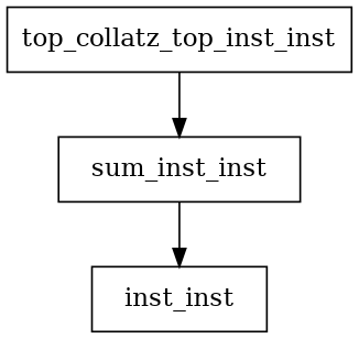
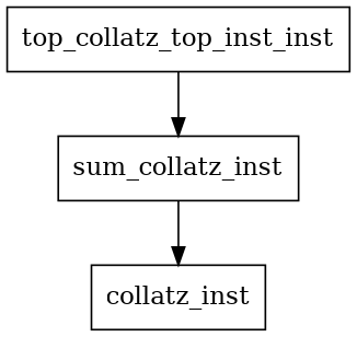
  digraph {
    node [shape=box]
-   n1 [label=sum_inst_inst]
-   n2 [label=inst_inst]
+   n1 [label=sum_collatz_inst]
+   n2 [label=collatz_inst]
    n3 [label=top_collatz_top_inst_inst]
    n1 -> n2
    n3 -> n1
  }
